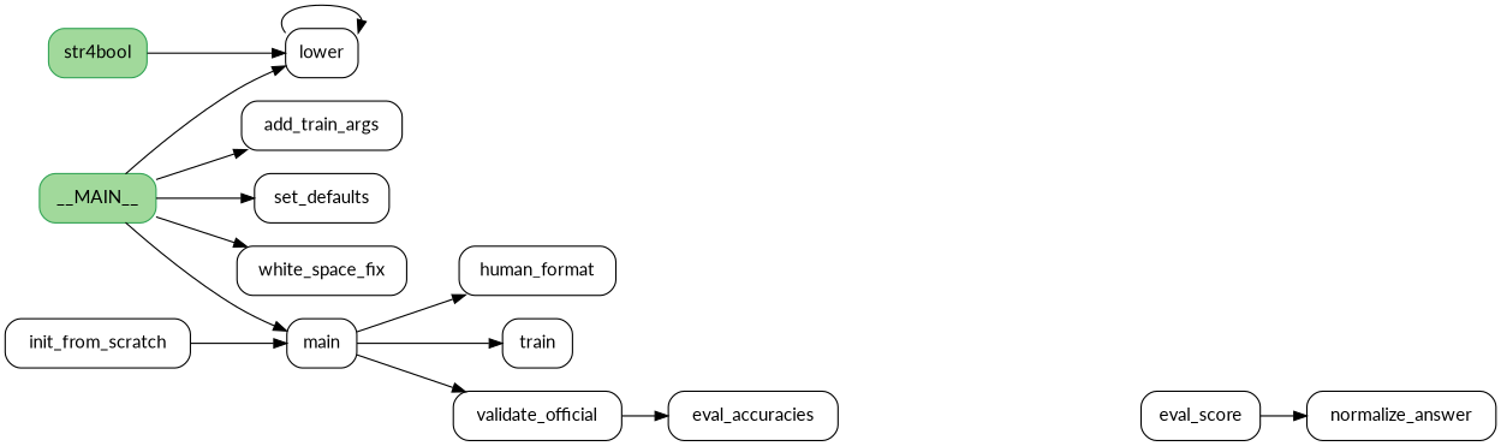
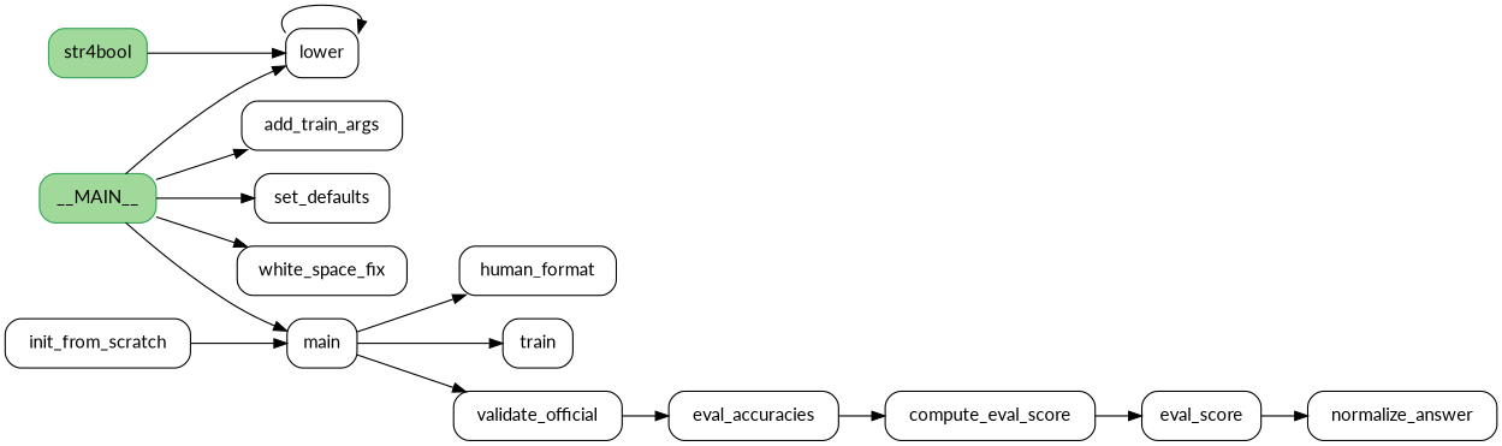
  digraph {
    concentrate=true
    fontname=Lato
    rankdir=LR
    node [fontname=Lato shape=Mrecord]
    edge [fontname=Lato]
    n1 [color="/greens3/3" fillcolor="/greens3/2" height=0.51389 label=__MAIN__ style=filled width=1.25]
    n2 [height=0.51389 label=add_train_args width=1.7222]
    n3 [height=0.51389 label=lower width=0.77778]
    n4 [height=0.51389 label=main width=0.75]
    n5 [height=0.51389 label=set_defaults width=1.4444]
    n6 [height=0.51389 label=white_space_fix width=1.8194]
    n7 [height=0.51389 label=human_format width=1.6806]
    n8 [height=0.51389 label=train width=0.75]
    n9 [height=0.51389 label=validate_official width=1.8056]
    n10 [height=0.51389 label=init_from_scratch width=1.9861]
    n11 [height=0.51389 label=eval_accuracies width=1.8194]
+   n12 [height=0.51389 label=compute_eval_score width=2.25]
    n13 [height=0.51389 label=eval_score width=1.2778]
    n14 [height=0.51389 label=normalize_answer width=2.0278]
    n15 [color="/greens3/3" fillcolor="/greens3/2" height=0.51389 label=str4bool style=filled width=1.0556]
    n1 -> n2
    n1 -> n3
    n1 -> n4
    n1 -> n5
    n1 -> n6
    n3 -> n3
    n4 -> n7
    n4 -> n8
    n4 -> n9
    n9 -> n11
    n10 -> n4
+   n11 -> n12
+   n12 -> n13
    n13 -> n14
    n15 -> n3
  }
